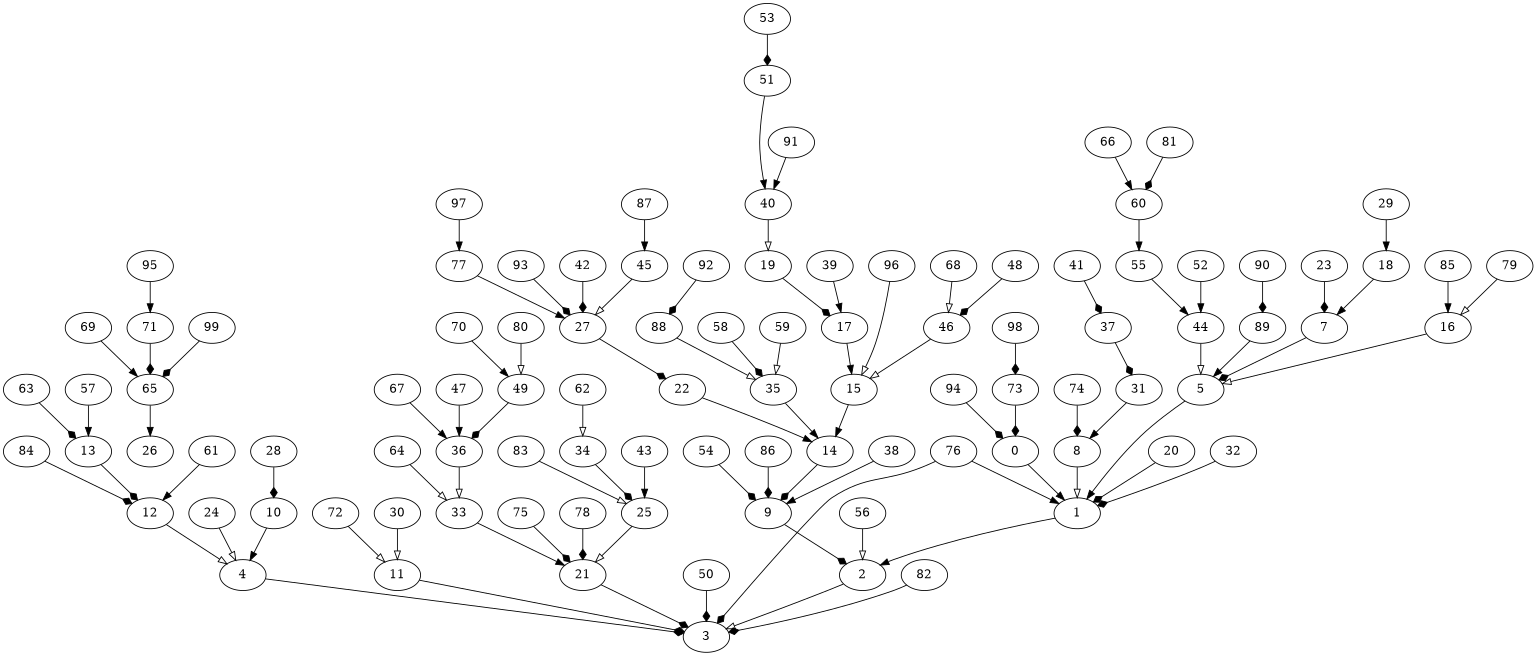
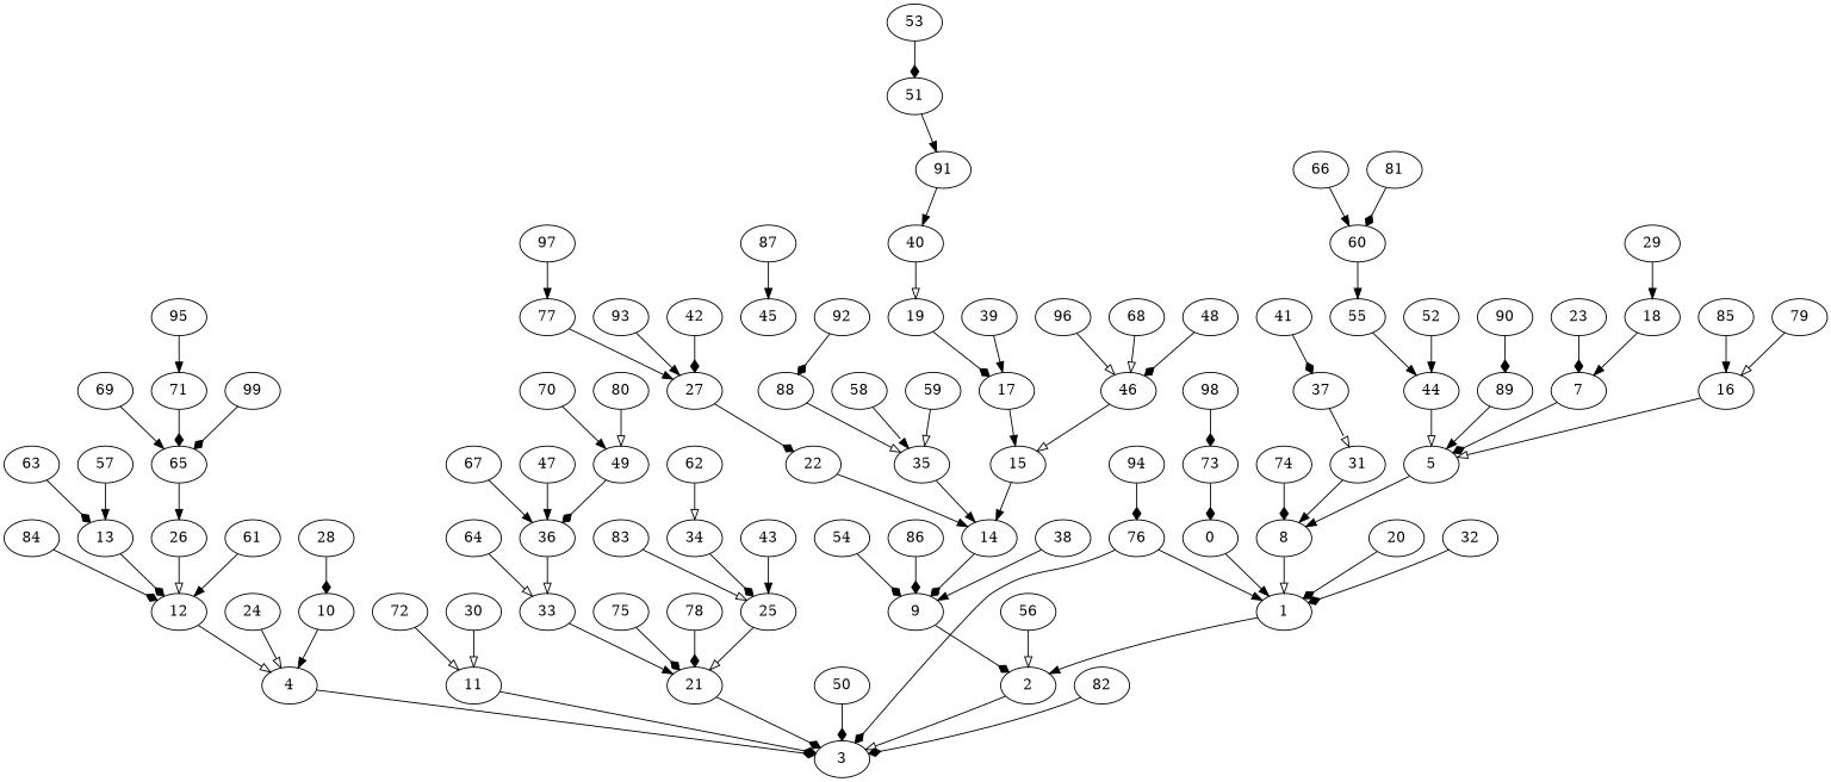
  digraph {
    edge [arrowhead=diamond]
    1
    2
    3
    4
    5
    n6 [label=0]
    7
    8
    9
    10
    11
    12
    13
    14
    15
    16
    17
    18
    19
    20
    21
    22
    23
    24
    25
    26
    27
    28
    29
    30
    31
    32
    33
    34
    35
    36
    37
    38
    39
    40
    41
    42
    43
    44
    45
    46
    47
    48
    49
    50
    51
    52
    53
    54
    55
    56
    57
    58
    59
    60
    61
    62
    63
    64
    65
    66
    67
    68
    69
    70
    71
    72
    73
    74
    75
    76
    77
    78
    79
    80
    81
    82
    83
    84
    85
    86
    87
    88
    89
    90
    91
    92
    93
    94
    95
    96
    97
    98
    99
    1 -> 2 [arrowhead=normal]
    2 -> 3 [arrowhead=onormal]
    4 -> 3
-   5 -> 1 [arrowhead=normal]
+   5 -> 8 [arrowhead=normal]
    n6 -> 1 [arrowhead=normal]
    7 -> 5
    8 -> 1 [arrowhead=onormal]
    9 -> 2
    10 -> 4 [arrowhead=normal]
    11 -> 3
    12 -> 4 [arrowhead=onormal]
    13 -> 12
    14 -> 9
    15 -> 14 [arrowhead=normal]
    16 -> 5 [arrowhead=onormal]
    17 -> 15 [arrowhead=normal]
    18 -> 7 [arrowhead=normal]
    19 -> 17
    20 -> 1
    21 -> 3
    22 -> 14 [arrowhead=normal]
    23 -> 7
    24 -> 4 [arrowhead=onormal]
    25 -> 21 [arrowhead=onormal]
+   26 -> 12 [arrowhead=onormal]
    27 -> 22
    28 -> 10
    29 -> 18 [arrowhead=normal]
    30 -> 11 [arrowhead=onormal]
    31 -> 8 [arrowhead=normal]
    32 -> 1
    33 -> 21 [arrowhead=normal]
    34 -> 25
    35 -> 14 [arrowhead=normal]
    36 -> 33 [arrowhead=onormal]
-   37 -> 31
+   37 -> 31 [arrowhead=onormal]
    38 -> 9 [arrowhead=normal]
    39 -> 17 [arrowhead=normal]
    40 -> 19 [arrowhead=onormal]
    41 -> 37
    42 -> 27
    43 -> 25 [arrowhead=normal]
    44 -> 5 [arrowhead=onormal]
-   45 -> 27 [arrowhead=onormal]
    46 -> 15 [arrowhead=onormal]
    47 -> 36 [arrowhead=normal]
    48 -> 46
    49 -> 36
    50 -> 3
-   51 -> 40 [arrowhead=normal]
+   51 -> 91 [arrowhead=normal]
    52 -> 44 [arrowhead=normal]
    53 -> 51
    54 -> 9
    55 -> 44 [arrowhead=normal]
    56 -> 2 [arrowhead=onormal]
    57 -> 13 [arrowhead=normal]
-   58 -> 35
+   58 -> 35 [arrowhead=normal]
    59 -> 35 [arrowhead=onormal]
    60 -> 55 [arrowhead=normal]
    61 -> 12 [arrowhead=normal]
    62 -> 34 [arrowhead=onormal]
    63 -> 13
    64 -> 33 [arrowhead=onormal]
    65 -> 26 [arrowhead=normal]
    66 -> 60 [arrowhead=normal]
    67 -> 36 [arrowhead=normal]
    68 -> 46 [arrowhead=onormal]
    69 -> 65 [arrowhead=normal]
    70 -> 49 [arrowhead=normal]
    71 -> 65
    72 -> 11 [arrowhead=onormal]
    73 -> n6
    74 -> 8
    75 -> 21
    76 -> 1 [arrowhead=normal]
    76 -> 3
    77 -> 27 [arrowhead=normal]
    78 -> 21
    79 -> 16 [arrowhead=onormal]
    80 -> 49 [arrowhead=onormal]
    81 -> 60
    82 -> 3
    83 -> 25 [arrowhead=onormal]
    84 -> 12
    85 -> 16 [arrowhead=normal]
    86 -> 9
    87 -> 45 [arrowhead=normal]
    88 -> 35 [arrowhead=onormal]
    89 -> 5 [arrowhead=normal]
    90 -> 89
    91 -> 40 [arrowhead=normal]
    92 -> 88
-   93 -> 27
-   94 -> n6
+   93 -> 27 [arrowhead=normal]
+   94 -> 76
    95 -> 71 [arrowhead=normal]
-   96 -> 15 [arrowhead=onormal]
+   96 -> 46 [arrowhead=onormal]
    97 -> 77 [arrowhead=normal]
    98 -> 73
    99 -> 65
  }
